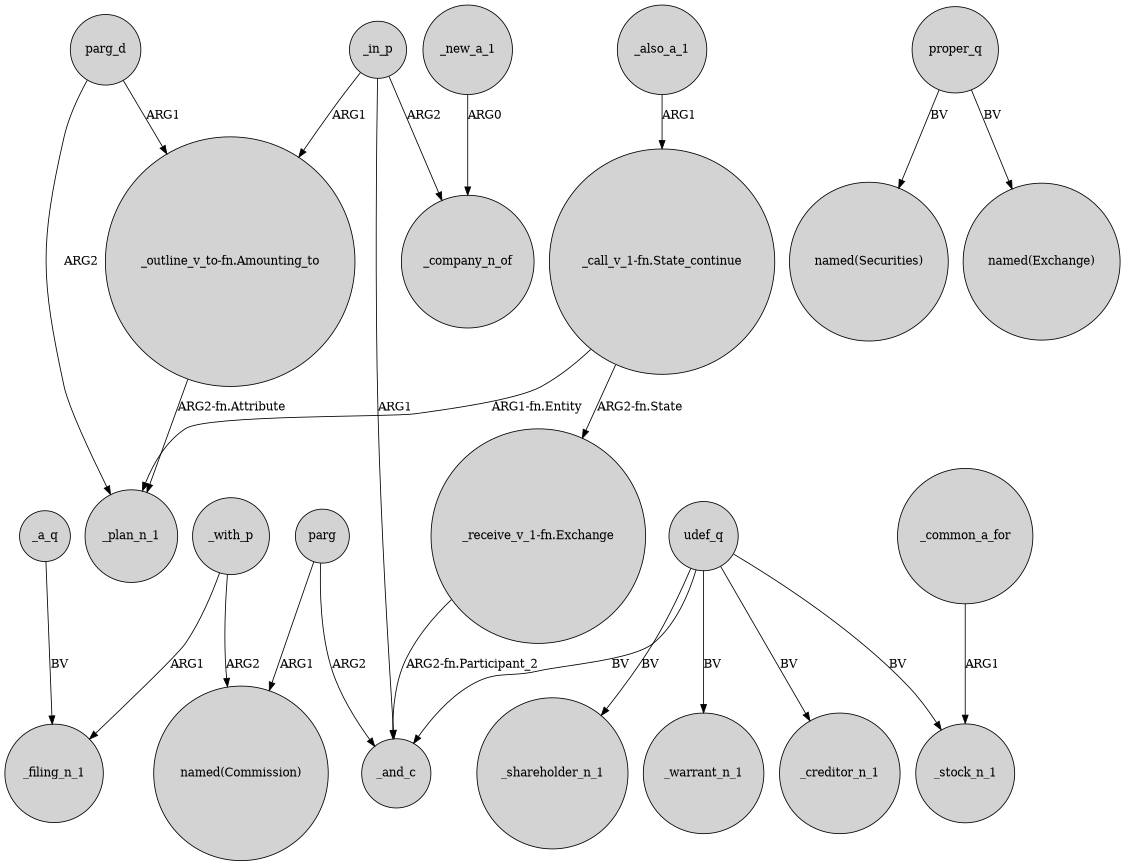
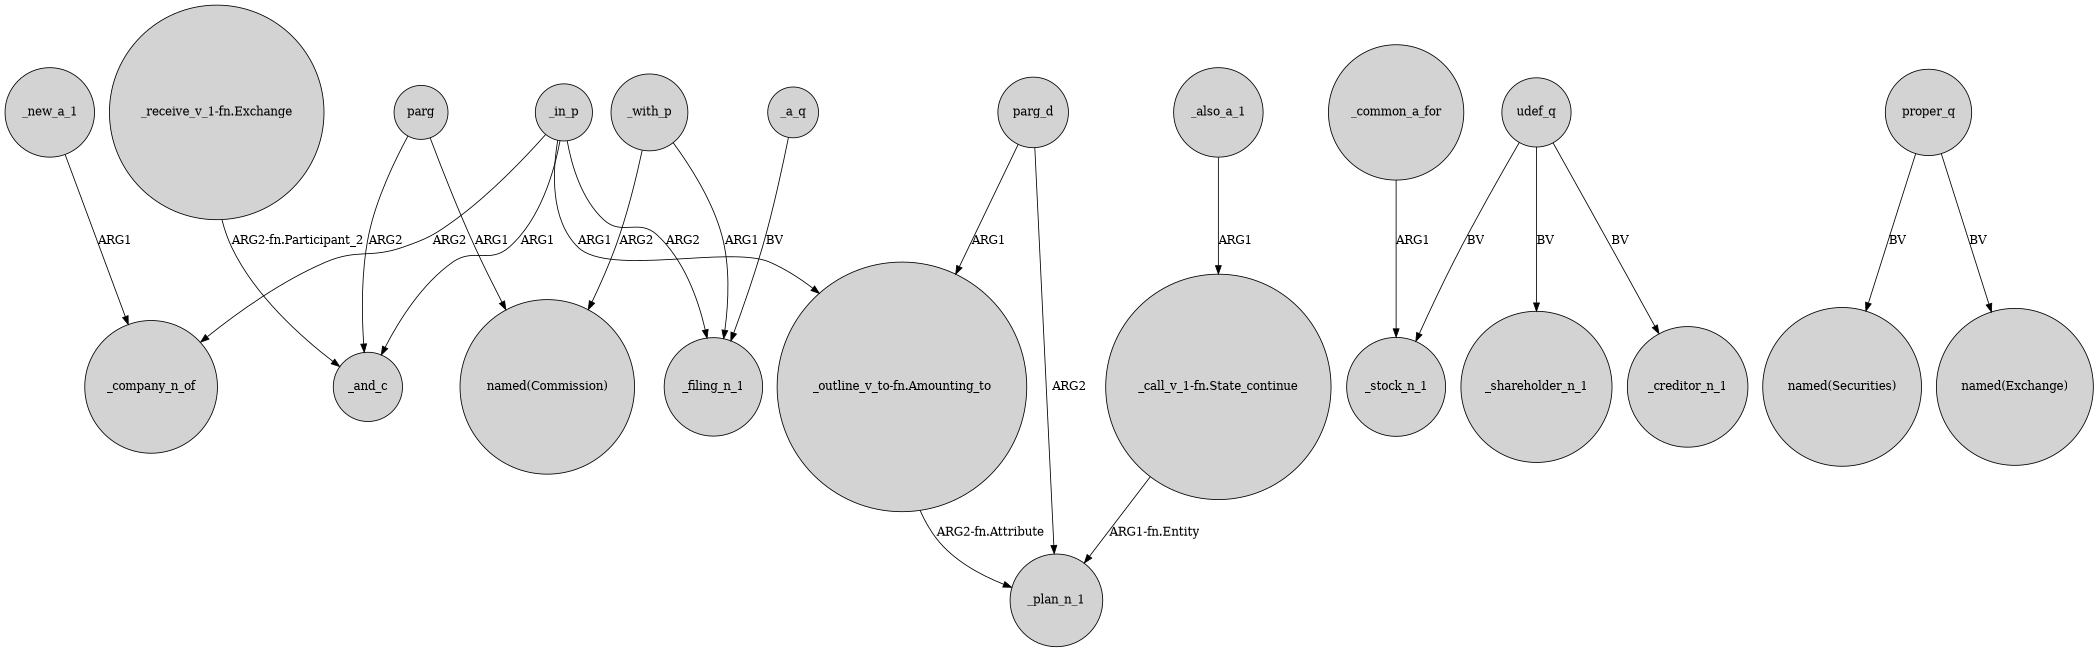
  digraph {
    node [shape=circle style=filled]
    _in_p
    _company_n_of
    _and_c
    "_outline_v_to-fn.Amounting_to"
    _filing_n_1
    _plan_n_1
    n7 [label=parg]
    "named(Commission)"
    _common_a_for
    _stock_n_1
    proper_q
    "named(Securities)"
    "named(Exchange)"
    udef_q
    _shareholder_n_1
-   _warrant_n_1
    _creditor_n_1
    "_call_v_1-fn.State_continue"
    n19 [label="_receive_v_1-fn.Exchange"]
    parg_d
    _a_q
    _with_p
    _also_a_1
    _new_a_1
    _in_p -> _company_n_of [label=ARG2]
    _in_p -> _and_c [label=ARG1]
    _in_p -> "_outline_v_to-fn.Amounting_to" [label=ARG1]
+   _in_p -> _filing_n_1 [label=ARG2]
    "_outline_v_to-fn.Amounting_to" -> _plan_n_1 [label="ARG2-fn.Attribute"]
    n7 -> _and_c [label=ARG2]
    n7 -> "named(Commission)" [label=ARG1]
    _common_a_for -> _stock_n_1 [label=ARG1]
    proper_q -> "named(Securities)" [label=BV]
    proper_q -> "named(Exchange)" [label=BV]
-   udef_q -> _and_c [label=BV]
    udef_q -> _stock_n_1 [label=BV]
    udef_q -> _shareholder_n_1 [label=BV]
-   udef_q -> _warrant_n_1 [label=BV]
    udef_q -> _creditor_n_1 [label=BV]
    "_call_v_1-fn.State_continue" -> _plan_n_1 [label="ARG1-fn.Entity"]
-   "_call_v_1-fn.State_continue" -> n19 [label="ARG2-fn.State"]
    n19 -> _and_c [label="ARG2-fn.Participant_2"]
    parg_d -> "_outline_v_to-fn.Amounting_to" [label=ARG1]
    parg_d -> _plan_n_1 [label=ARG2]
    _a_q -> _filing_n_1 [label=BV]
    _with_p -> _filing_n_1 [label=ARG1]
    _with_p -> "named(Commission)" [label=ARG2]
    _also_a_1 -> "_call_v_1-fn.State_continue" [label=ARG1]
-   _new_a_1 -> _company_n_of [label=ARG0]
+   _new_a_1 -> _company_n_of [label=ARG1]
  }
